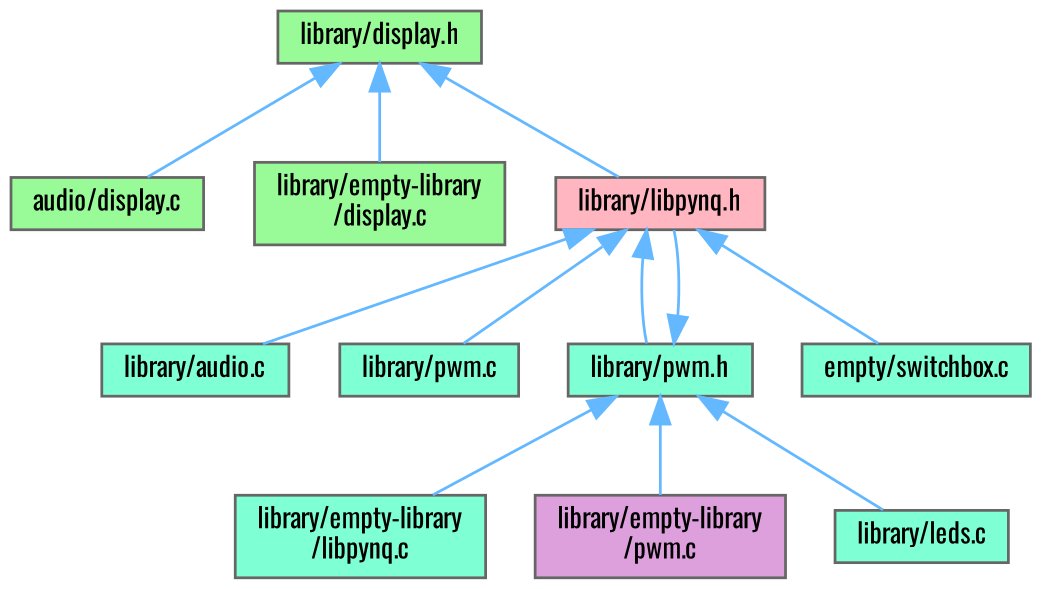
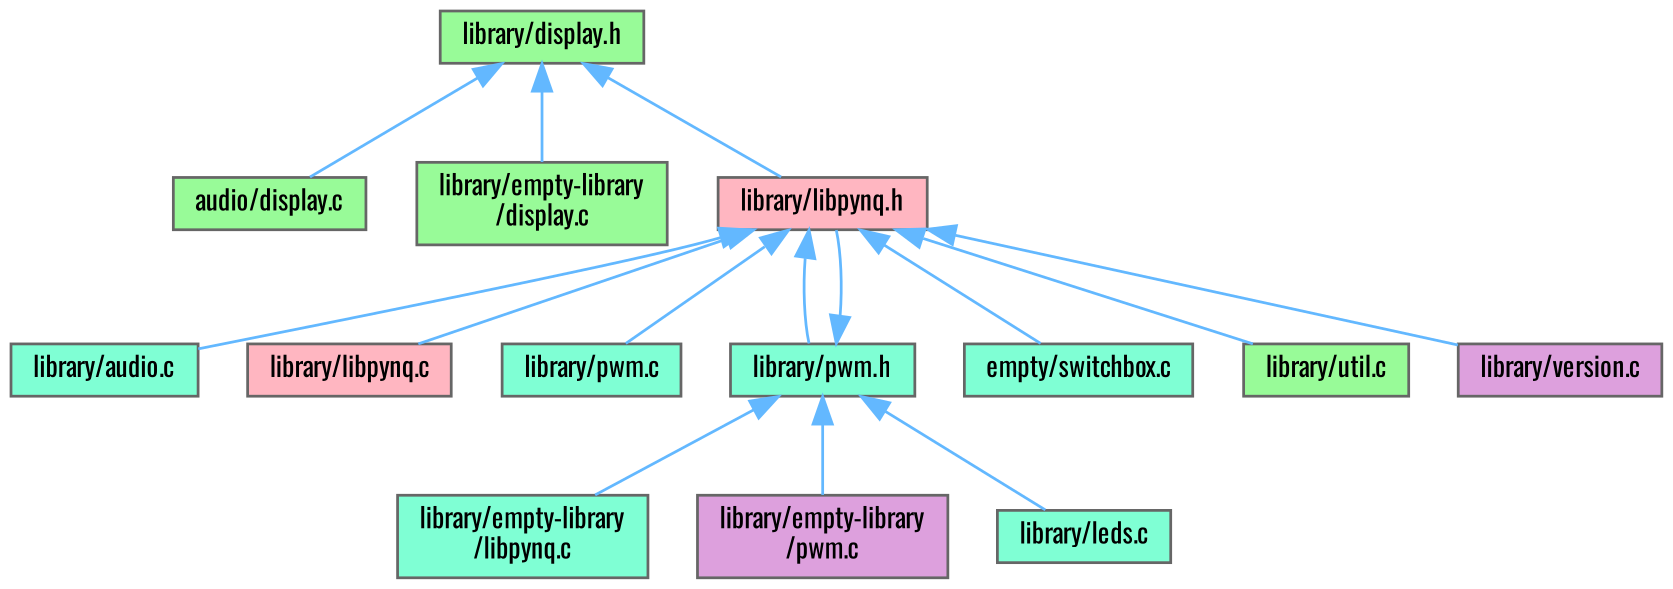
  digraph {
    fontname=Oswald
    node [color=grey40 fillcolor=aquamarine fontname=Oswald fontsize=10 shape=box style=filled]
    edge [color=steelblue1 dir=back fontname=Oswald fontsize=10 labelfontname=Helvetica labelfontsize=10 style=solid]
    n1 [color=gray40 fillcolor=palegreen fontcolor=black height=0.2 label="library/display.h" width=0.4]
    n2 [fillcolor=palegreen height=0.2 label="audio/display.c" width=0.4]
    n3 [fillcolor=palegreen height=0.2 label="library/empty-library\l/display.c" width=0.4]
    n4 [fillcolor=lightpink height=0.2 label="library/libpynq.h" width=0.4]
    n5 [height=0.2 label="library/audio.c" width=0.4]
+   n6 [fillcolor=lightpink height=0.2 label="library/libpynq.c" width=0.4]
    n7 [height=0.2 label="library/pwm.c" width=0.4]
    n8 [height=0.2 label="library/pwm.h" width=0.4]
    n9 [height=0.2 label="empty/switchbox.c" width=0.4]
+   n10 [fillcolor=palegreen height=0.2 label="library/util.c" width=0.4]
+   n11 [fillcolor=plum height=0.2 label="library/version.c" width=0.4]
    n12 [height=0.2 label="library/empty-library\l/libpynq.c" width=0.4]
    n13 [fillcolor=plum height=0.2 label="library/empty-library\l/pwm.c" width=0.4]
    n14 [height=0.2 label="library/leds.c" width=0.4]
    n1 -> n2
    n1 -> n3
    n1 -> n4
    n4 -> n5
+   n4 -> n6
    n4 -> n7
    n4 -> n8
    n4 -> n9
+   n4 -> n10
+   n4 -> n11
    n8 -> n4
    n8 -> n12
    n8 -> n13
    n8 -> n14
  }
